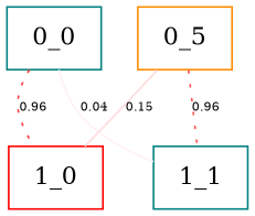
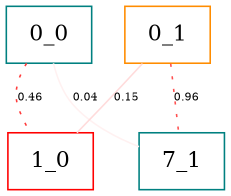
  graph {
    fontsize=16
    node [color=teal shape=box]
    edge [contraint=false fontsize=7 labelfloat=false]
    "1_0" [color=red]
    "0_0"
-   "1_1"
-   "0_1" [color=darkorange label="0_5"]
-   "0_0" -- "1_0" [color="#FF3A3A" label=0.96 style=dotted]
+   "1_1" [label="7_1"]
+   "0_1" [color=darkorange]
+   "0_0" -- "1_0" [color="#FF3A3A" label=0.46 style=dotted]
    "0_0" -- "1_1" [color="#FFF1F1" label=0.04]
    "0_1" -- "1_0" [color="#FFDBDB" label=0.15]
    "0_1" -- "1_1" [color="#FF5050" label=0.96 style=dotted]
  }
